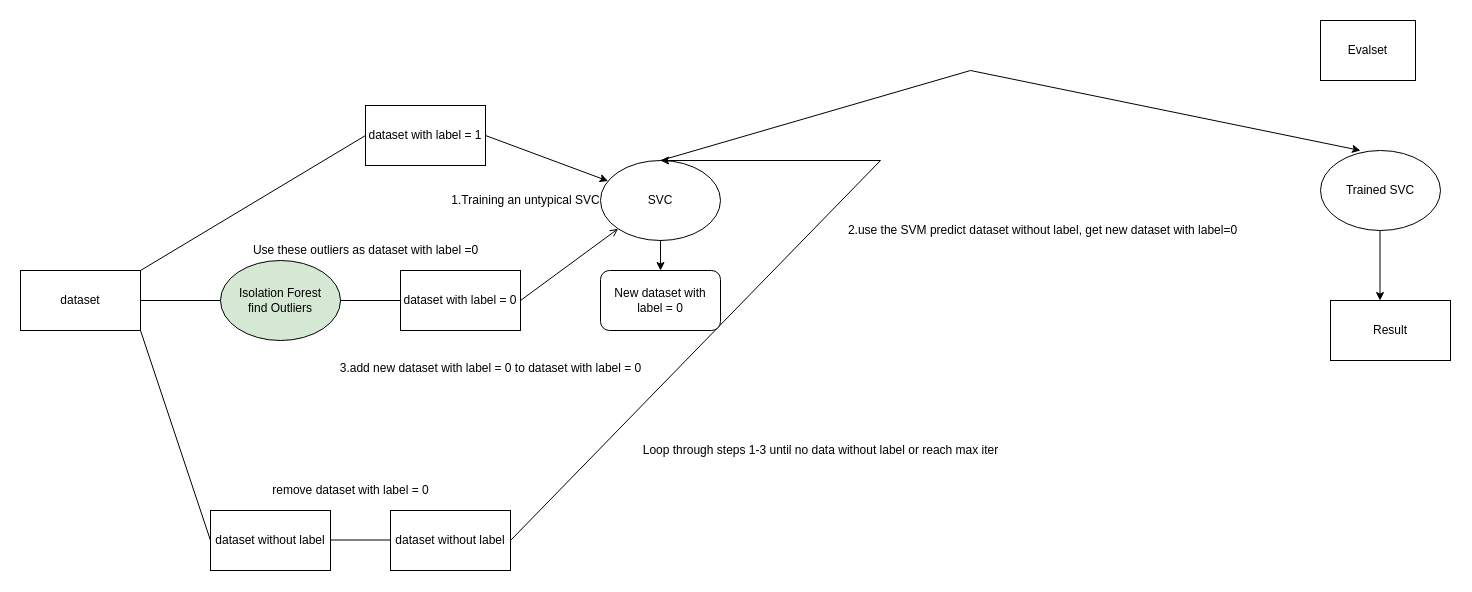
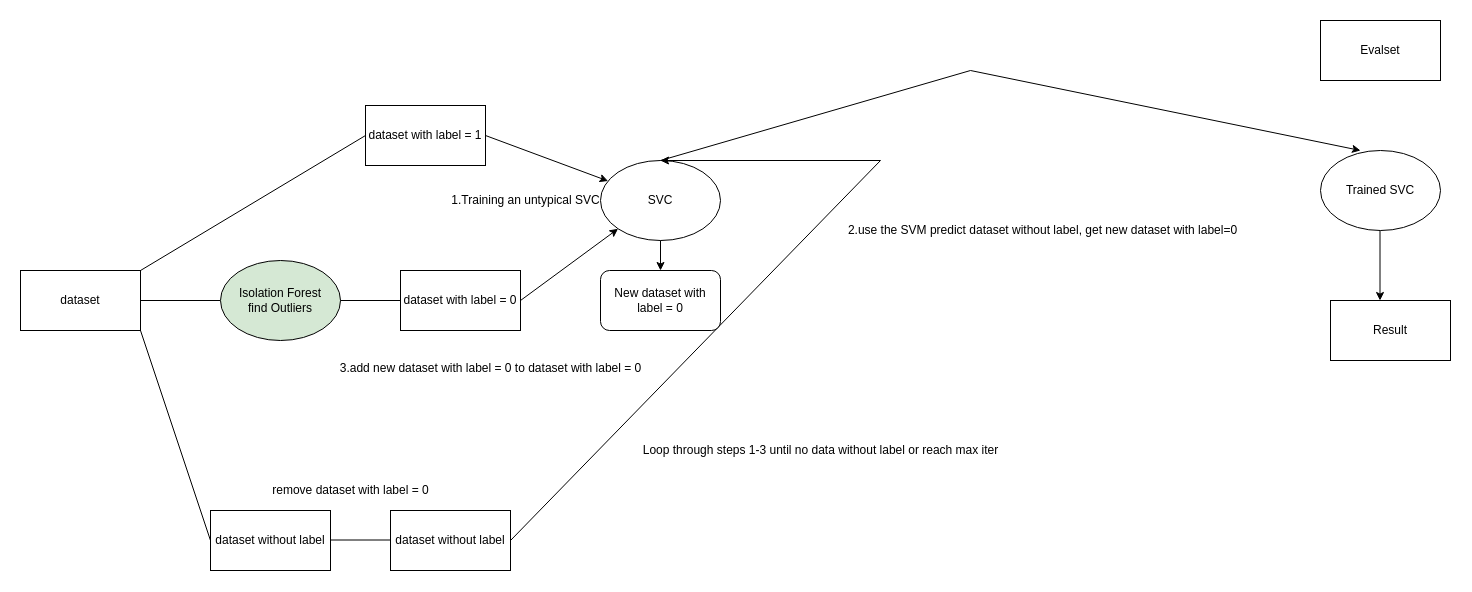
  <mxCell id="0" />
  <mxCell id="1" parent="0" />
  <mxCell id="2" value="dataset" style="rounded=0;whiteSpace=wrap;html=1;" vertex="1" parent="1"><mxGeometry x="20" y="270" width="120" height="60" as="geometry" /></mxCell>
  <mxCell id="3" value="" style="endArrow=none;html=1;rounded=0;entryX=0;entryY=0.5;entryDx=0;entryDy=0;" edge="1" parent="1" target="5"><mxGeometry width="50" height="50" relative="1" as="geometry"><mxPoint x="140" y="270" as="sourcePoint" /><mxPoint x="190" y="220" as="targetPoint" /></mxGeometry></mxCell>
  <mxCell id="4" value="" style="endArrow=none;html=1;rounded=0;exitX=1;exitY=1;exitDx=0;exitDy=0;entryX=0;entryY=0.5;entryDx=0;entryDy=0;" edge="1" parent="1" source="2" target="6"><mxGeometry width="50" height="50" relative="1" as="geometry"><mxPoint x="150" y="280" as="sourcePoint" /><mxPoint x="240" y="440" as="targetPoint" /></mxGeometry></mxCell>
  <mxCell id="5" value="dataset with label = 1" style="rounded=0;whiteSpace=wrap;html=1;" vertex="1" parent="1"><mxGeometry x="365" y="105" width="120" height="60" as="geometry" /></mxCell>
  <mxCell id="6" value="dataset without label" style="rounded=0;whiteSpace=wrap;html=1;" vertex="1" parent="1"><mxGeometry x="210" y="510" width="120" height="60" as="geometry" /></mxCell>
  <mxCell id="7" value="" style="endArrow=none;html=1;rounded=0;exitX=1;exitY=0.5;exitDx=0;exitDy=0;" edge="1" parent="1" source="2" target="8"><mxGeometry width="50" height="50" relative="1" as="geometry"><mxPoint x="400" y="420" as="sourcePoint" /><mxPoint x="250" y="300" as="targetPoint" /></mxGeometry></mxCell>
  <mxCell id="8" value="Isolation Forest find&amp;nbsp;Outliers" style="ellipse;whiteSpace=wrap;html=1;fillColor=#d5e8d4;" vertex="1" parent="1"><mxGeometry x="220" y="260" width="120" height="80" as="geometry" /></mxCell>
  <mxCell id="9" value="dataset with label = 0" style="rounded=0;whiteSpace=wrap;html=1;" vertex="1" parent="1"><mxGeometry x="400" y="270" width="120" height="60" as="geometry" /></mxCell>
  <mxCell id="10" value="" style="endArrow=none;html=1;rounded=0;exitX=1;exitY=0.5;exitDx=0;exitDy=0;entryX=0;entryY=0.5;entryDx=0;entryDy=0;" edge="1" parent="1" source="8" target="9"><mxGeometry width="50" height="50" relative="1" as="geometry"><mxPoint x="150" y="310" as="sourcePoint" /><mxPoint x="230" y="310" as="targetPoint" /></mxGeometry></mxCell>
- <mxCell id="11" value="Use these outliers as dataset with label =0" style="text;html=1;align=center;verticalAlign=middle;resizable=0;points=[];autosize=1;strokeColor=none;fillColor=none;" vertex="1" parent="1"><mxGeometry x="245" y="240" width="240" height="20" as="geometry" /></mxCell>
  <mxCell id="12" value="" style="endArrow=none;html=1;rounded=0;exitX=1;exitY=0.5;exitDx=0;exitDy=0;entryX=0;entryY=0.5;entryDx=0;entryDy=0;" edge="1" parent="1"><mxGeometry width="50" height="50" relative="1" as="geometry"><mxPoint x="330" y="539.5" as="sourcePoint" /><mxPoint x="390" y="539.5" as="targetPoint" /></mxGeometry></mxCell>
  <mxCell id="13" value="dataset without label" style="rounded=0;whiteSpace=wrap;html=1;" vertex="1" parent="1"><mxGeometry x="390" y="510" width="120" height="60" as="geometry" /></mxCell>
  <mxCell id="14" value="remove&amp;nbsp;&lt;span&gt;dataset with label = 0&lt;/span&gt;" style="text;html=1;align=center;verticalAlign=middle;resizable=0;points=[];autosize=1;strokeColor=none;fillColor=none;" vertex="1" parent="1"><mxGeometry x="265" y="480" width="170" height="20" as="geometry" /></mxCell>
  <mxCell id="15" value="SVC" style="ellipse;whiteSpace=wrap;html=1;" vertex="1" parent="1"><mxGeometry x="600" y="160" width="120" height="80" as="geometry" /></mxCell>
- <mxCell id="16" value="" style="endArrow=open;html=1;rounded=0;exitX=1;exitY=0.5;exitDx=0;exitDy=0;entryX=0;entryY=1;entryDx=0;entryDy=0;" edge="1" parent="1" source="9" target="15"><mxGeometry width="50" height="50" relative="1" as="geometry"><mxPoint x="400" y="420" as="sourcePoint" /><mxPoint x="450" y="370" as="targetPoint" /></mxGeometry></mxCell>
+ <mxCell id="16" value="" style="endArrow=classic;html=1;rounded=0;exitX=1;exitY=0.5;exitDx=0;exitDy=0;entryX=0;entryY=1;entryDx=0;entryDy=0;" edge="1" parent="1" source="9" target="15"><mxGeometry width="50" height="50" relative="1" as="geometry"><mxPoint x="400" y="420" as="sourcePoint" /><mxPoint x="450" y="370" as="targetPoint" /></mxGeometry></mxCell>
  <mxCell id="17" value="" style="endArrow=classic;html=1;rounded=0;exitX=1;exitY=0.5;exitDx=0;exitDy=0;" edge="1" parent="1" source="5" target="15"><mxGeometry width="50" height="50" relative="1" as="geometry"><mxPoint x="530" y="310" as="sourcePoint" /><mxPoint x="627.574" y="238.284" as="targetPoint" /></mxGeometry></mxCell>
  <mxCell id="18" value="&lt;span&gt;1.Training an untypical SVC&lt;/span&gt;" style="text;html=1;align=center;verticalAlign=middle;resizable=0;points=[];autosize=1;strokeColor=none;fillColor=none;" vertex="1" parent="1"><mxGeometry x="445" y="190" width="160" height="20" as="geometry" /></mxCell>
  <mxCell id="19" value="2.use the SVM predict&amp;nbsp;&lt;span&gt;dataset without label, get new dataset with label=0&lt;/span&gt;" style="text;html=1;align=center;verticalAlign=middle;resizable=0;points=[];autosize=1;strokeColor=none;fillColor=none;" vertex="1" parent="1"><mxGeometry x="837" y="220" width="410" height="20" as="geometry" /></mxCell>
  <mxCell id="20" value="" style="endArrow=classic;html=1;rounded=0;exitX=1;exitY=0.5;exitDx=0;exitDy=0;entryX=0.5;entryY=0;entryDx=0;entryDy=0;" edge="1" parent="1" source="13" target="15"><mxGeometry width="50" height="50" relative="1" as="geometry"><mxPoint x="410" y="440" as="sourcePoint" /><mxPoint x="460" y="390" as="targetPoint" /><Array as="points"><mxPoint x="880" y="160" /></Array></mxGeometry></mxCell>
  <mxCell id="21" value="" style="endArrow=classic;html=1;rounded=0;exitX=0.5;exitY=1;exitDx=0;exitDy=0;entryX=0.5;entryY=0;entryDx=0;entryDy=0;" edge="1" parent="1" source="15" target="22"><mxGeometry width="50" height="50" relative="1" as="geometry"><mxPoint x="530" y="310" as="sourcePoint" /><mxPoint x="660" y="280" as="targetPoint" /></mxGeometry></mxCell>
  <mxCell id="22" value="New dataset with label = 0" style="whiteSpace=wrap;html=1;rounded=1;" vertex="1" parent="1"><mxGeometry x="600" y="270" width="120" height="60" as="geometry" /></mxCell>
  <mxCell id="23" value="3.add new dataset with label = 0 to dataset with label = 0&lt;br&gt;&amp;nbsp;" style="text;html=1;align=center;verticalAlign=middle;resizable=0;points=[];autosize=1;strokeColor=none;fillColor=none;" vertex="1" parent="1"><mxGeometry x="330" y="360" width="320" height="30" as="geometry" /></mxCell>
  <mxCell id="24" value="Loop through steps 1-3 until no data without label or reach max iter" style="text;html=1;align=center;verticalAlign=middle;resizable=0;points=[];autosize=1;strokeColor=none;fillColor=none;" vertex="1" parent="1"><mxGeometry x="635" y="440" width="370" height="20" as="geometry" /></mxCell>
  <mxCell id="25" value="" style="endArrow=classic;html=1;rounded=0;exitX=0.5;exitY=0;exitDx=0;exitDy=0;" edge="1" parent="1" source="15"><mxGeometry width="50" height="50" relative="1" as="geometry"><mxPoint x="600" y="440" as="sourcePoint" /><mxPoint x="1360" y="150" as="targetPoint" /><Array as="points"><mxPoint x="970" y="70" /></Array></mxGeometry></mxCell>
  <mxCell id="26" value="Trained SVC" style="ellipse;whiteSpace=wrap;html=1;" vertex="1" parent="1"><mxGeometry x="1320" y="150" width="120" height="80" as="geometry" /></mxCell>
- <mxCell id="27" value="Evalset" style="rounded=0;whiteSpace=wrap;html=1;" vertex="1" parent="1"><mxGeometry x="1320" y="20" width="95" height="60" as="geometry" /></mxCell>
+ <mxCell id="27" value="Evalset" style="rounded=0;whiteSpace=wrap;html=1;" vertex="1" parent="1"><mxGeometry x="1320" y="20" width="120" height="60" as="geometry" /></mxCell>
  <mxCell id="28" value="" style="endArrow=classic;html=1;rounded=0;exitX=0.5;exitY=1;exitDx=0;exitDy=0;entryX=0.5;entryY=0;entryDx=0;entryDy=0;" edge="1" parent="1"><mxGeometry width="50" height="50" relative="1" as="geometry"><mxPoint x="1379.5" y="230" as="sourcePoint" /><mxPoint x="1379.5" y="300" as="targetPoint" /></mxGeometry></mxCell>
  <mxCell id="29" value="Result" style="rounded=0;whiteSpace=wrap;html=1;" vertex="1" parent="1"><mxGeometry x="1330" y="300" width="120" height="60" as="geometry" /></mxCell>
